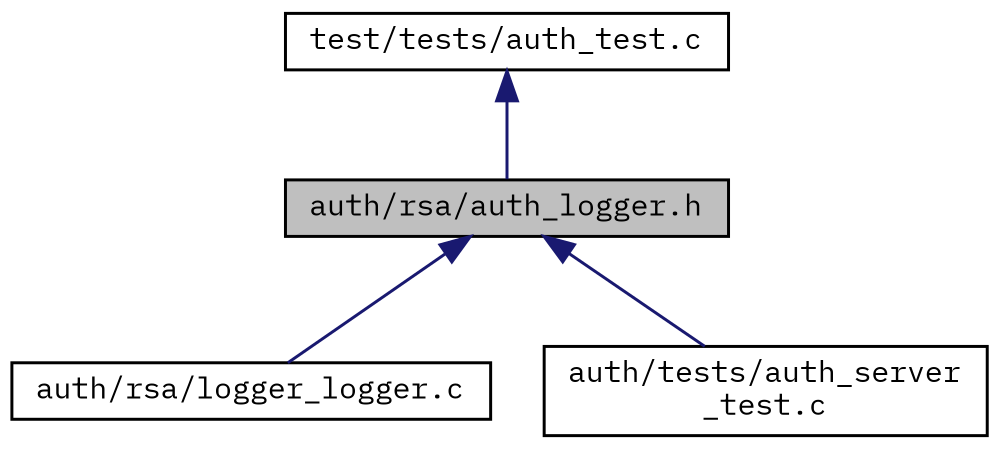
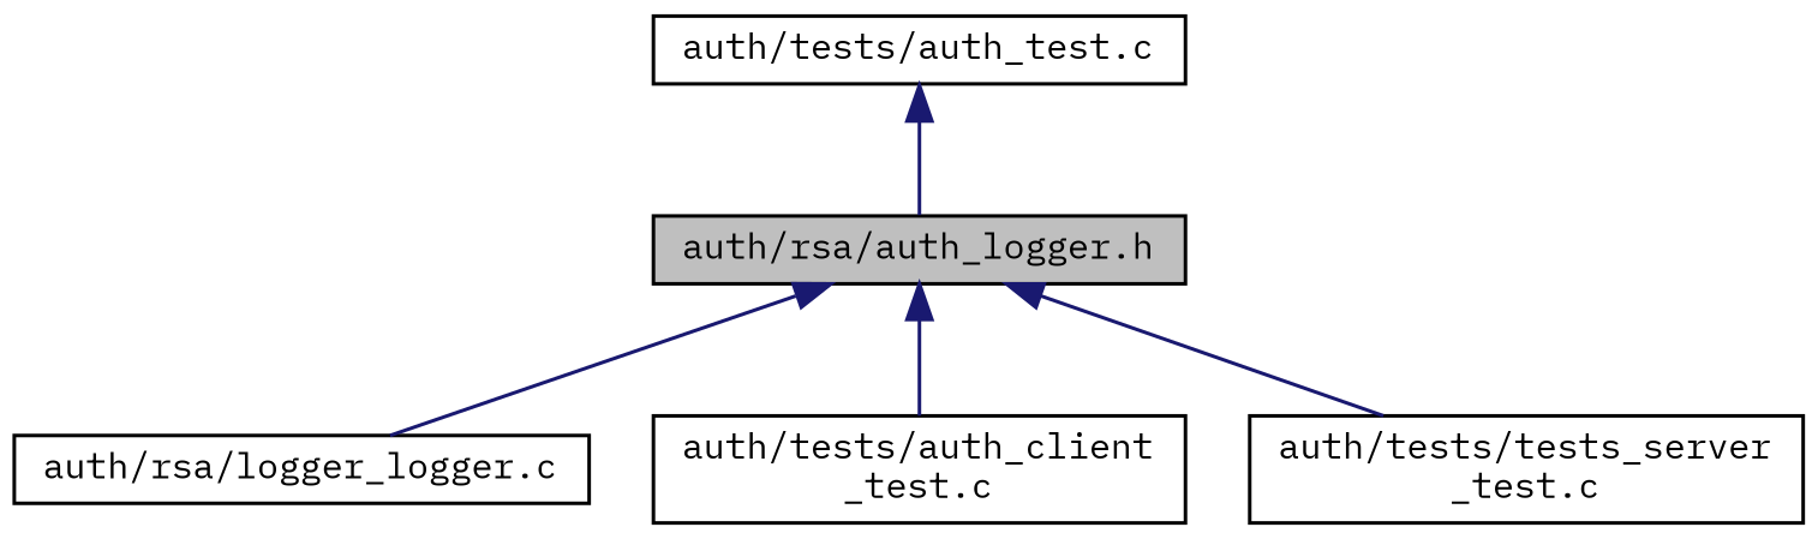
  digraph {
    fontname="IBM Plex Mono"
    node [color=black fillcolor=white fontname="IBM Plex Mono" fontsize=10 shape=record style=filled]
    edge [color=midnightblue dir=back fontname="IBM Plex Mono" fontsize=10 labelfontname=Helvetica labelfontsize=10 style=solid]
    n1 [fillcolor=grey75 fontcolor=black height=0.2 label="auth/rsa/auth_logger.h" width=0.4]
    n2 [height=0.2 label="auth/rsa/logger_logger.c" width=0.4]
-   n4 [height=0.2 label="auth/tests/auth_server\l_test.c" width=0.4]
-   n5 [height=0.2 label="test/tests/auth_test.c" width=0.4]
+   n3 [height=0.2 label="auth/tests/auth_client\l_test.c" width=0.4]
+   n4 [height=0.2 label="auth/tests/tests_server\l_test.c" width=0.4]
+   n5 [height=0.2 label="auth/tests/auth_test.c" width=0.4]
    n1 -> n2
+   n1 -> n3
    n1 -> n4
    n5 -> n1
  }
